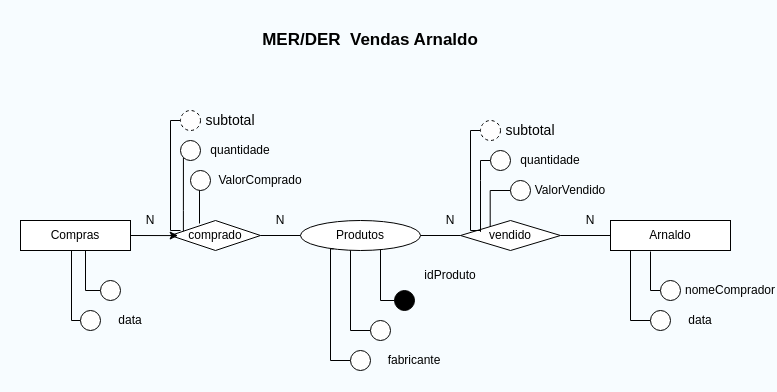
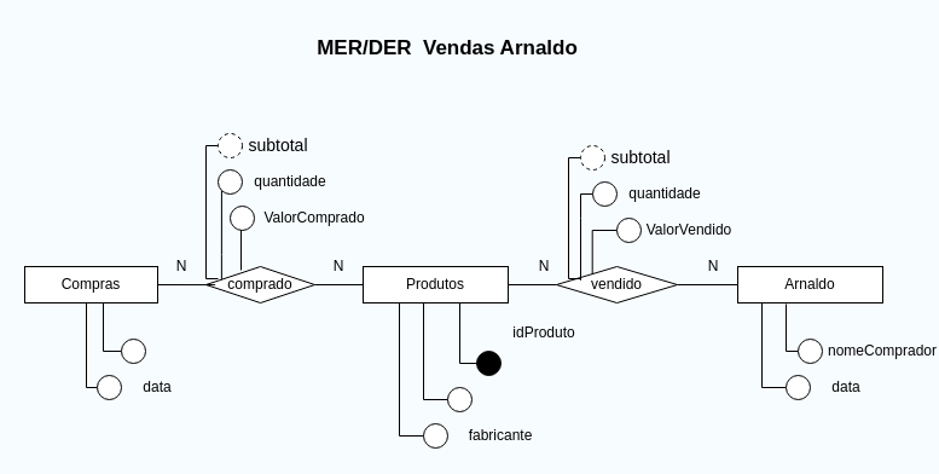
  <mxCell id="0" />
  <mxCell id="1" parent="0" />
  <mxCell id="2" value="Compras" style="rounded=0;whiteSpace=wrap;html=1;" vertex="1" parent="1"><mxGeometry x="20" y="220" width="110" height="30" as="geometry" /></mxCell>
- <mxCell id="3" value="Produtos" style="ellipse;whiteSpace=wrap;html=1;" vertex="1" parent="1"><mxGeometry x="300" y="220" width="120" height="30" as="geometry" /></mxCell>
+ <mxCell id="3" value="Produtos" style="rounded=0;whiteSpace=wrap;html=1;" vertex="1" parent="1"><mxGeometry x="300" y="220" width="120" height="30" as="geometry" /></mxCell>
  <mxCell id="4" value="Arnaldo" style="rounded=0;whiteSpace=wrap;html=1;" vertex="1" parent="1"><mxGeometry x="610" y="220" width="120" height="30" as="geometry" /></mxCell>
  <mxCell id="5" value="vendido" style="rhombus;whiteSpace=wrap;html=1;" vertex="1" parent="1"><mxGeometry x="460" y="220" width="100" height="30" as="geometry" /></mxCell>
  <mxCell id="6" value="comprado" style="rhombus;whiteSpace=wrap;html=1;" vertex="1" parent="1"><mxGeometry x="170" y="220" width="90" height="30" as="geometry" /></mxCell>
- <mxCell id="7" value="" style="endArrow=classic;html=1;exitX=1;exitY=0.5;exitDx=0;exitDy=0;entryX=0.085;entryY=0.503;entryDx=0;entryDy=0;entryPerimeter=0;" edge="1" parent="1" source="2" target="6"><mxGeometry width="50" height="50" relative="1" as="geometry"><mxPoint x="350" y="330" as="sourcePoint" /><mxPoint x="400" y="280" as="targetPoint" /></mxGeometry></mxCell>
+ <mxCell id="7" value="" style="endArrow=none;html=1;exitX=1;exitY=0.5;exitDx=0;exitDy=0;entryX=0.085;entryY=0.503;entryDx=0;entryDy=0;entryPerimeter=0;" edge="1" parent="1" source="2" target="6"><mxGeometry width="50" height="50" relative="1" as="geometry"><mxPoint x="350" y="330" as="sourcePoint" /><mxPoint x="400" y="280" as="targetPoint" /></mxGeometry></mxCell>
  <mxCell id="8" value="" style="endArrow=none;html=1;exitX=1;exitY=0.5;exitDx=0;exitDy=0;entryX=0;entryY=0.5;entryDx=0;entryDy=0;" edge="1" parent="1" source="6" target="3"><mxGeometry width="50" height="50" relative="1" as="geometry"><mxPoint x="350" y="330" as="sourcePoint" /><mxPoint x="400" y="280" as="targetPoint" /></mxGeometry></mxCell>
  <mxCell id="9" value="" style="endArrow=none;html=1;" edge="1" parent="1" source="5" target="3"><mxGeometry width="50" height="50" relative="1" as="geometry"><mxPoint x="350" y="330" as="sourcePoint" /><mxPoint x="400" y="280" as="targetPoint" /></mxGeometry></mxCell>
  <mxCell id="10" value="" style="endArrow=none;html=1;exitX=1;exitY=0.5;exitDx=0;exitDy=0;" edge="1" parent="1" source="5" target="4"><mxGeometry width="50" height="50" relative="1" as="geometry"><mxPoint x="350" y="330" as="sourcePoint" /><mxPoint x="400" y="280" as="targetPoint" /></mxGeometry></mxCell>
  <mxCell id="11" value="N" style="text;html=1;strokeColor=none;fillColor=none;align=center;verticalAlign=middle;whiteSpace=wrap;rounded=0;" vertex="1" parent="1"><mxGeometry x="130" y="210" width="40" height="20" as="geometry" /></mxCell>
  <mxCell id="12" value="N" style="text;html=1;strokeColor=none;fillColor=none;align=center;verticalAlign=middle;whiteSpace=wrap;rounded=0;" vertex="1" parent="1"><mxGeometry x="260" y="210" width="40" height="20" as="geometry" /></mxCell>
  <mxCell id="13" value="N" style="text;html=1;strokeColor=none;fillColor=none;align=center;verticalAlign=middle;whiteSpace=wrap;rounded=0;" vertex="1" parent="1"><mxGeometry x="430" y="210" width="40" height="20" as="geometry" /></mxCell>
  <mxCell id="14" value="N" style="text;html=1;strokeColor=none;fillColor=none;align=center;verticalAlign=middle;whiteSpace=wrap;rounded=0;" vertex="1" parent="1"><mxGeometry x="570" y="210" width="40" height="20" as="geometry" /></mxCell>
  <mxCell id="15" value="MER/DER&amp;nbsp; Vendas Arnaldo" style="text;html=1;strokeColor=none;fillColor=none;align=center;verticalAlign=middle;whiteSpace=wrap;rounded=0;fontStyle=1;fontSize=17;" vertex="1" parent="1"><mxGeometry x="200" y="20" width="340" height="40" as="geometry" /></mxCell>
  <mxCell id="16" style="edgeStyle=orthogonalEdgeStyle;rounded=0;orthogonalLoop=1;jettySize=auto;html=1;exitX=0;exitY=0.5;exitDx=0;exitDy=0;endArrow=none;endFill=0;" edge="1" parent="1" source="17" target="2"><mxGeometry relative="1" as="geometry"><Array as="points"><mxPoint x="85" y="290" /></Array></mxGeometry></mxCell>
  <mxCell id="17" value="" style="ellipse;whiteSpace=wrap;html=1;aspect=fixed;" vertex="1" parent="1"><mxGeometry x="100" y="280" width="20" height="20" as="geometry" /></mxCell>
  <mxCell id="18" style="edgeStyle=orthogonalEdgeStyle;rounded=0;orthogonalLoop=1;jettySize=auto;html=1;exitX=0;exitY=0.5;exitDx=0;exitDy=0;endArrow=none;endFill=0;" edge="1" parent="1" source="19"><mxGeometry relative="1" as="geometry"><mxPoint x="71" y="250" as="targetPoint" /><Array as="points"><mxPoint x="71" y="320" /></Array></mxGeometry></mxCell>
  <mxCell id="19" value="" style="ellipse;whiteSpace=wrap;html=1;aspect=fixed;" vertex="1" parent="1"><mxGeometry x="80" y="310" width="20" height="20" as="geometry" /></mxCell>
  <mxCell id="20" value="data" style="text;html=1;strokeColor=none;fillColor=none;align=center;verticalAlign=middle;whiteSpace=wrap;rounded=0;" vertex="1" parent="1"><mxGeometry x="110" y="310" width="40" height="20" as="geometry" /></mxCell>
  <mxCell id="21" style="edgeStyle=orthogonalEdgeStyle;rounded=0;orthogonalLoop=1;jettySize=auto;html=1;exitX=0.5;exitY=1;exitDx=0;exitDy=0;endArrow=none;endFill=0;" edge="1" parent="1" source="22"><mxGeometry relative="1" as="geometry"><mxPoint x="199" y="223" as="targetPoint" /></mxGeometry></mxCell>
  <mxCell id="22" value="" style="ellipse;whiteSpace=wrap;html=1;aspect=fixed;" vertex="1" parent="1"><mxGeometry x="190" y="170" width="20" height="20" as="geometry" /></mxCell>
  <mxCell id="23" value="ValorComprado" style="text;html=1;strokeColor=none;fillColor=none;align=center;verticalAlign=middle;whiteSpace=wrap;rounded=0;" vertex="1" parent="1"><mxGeometry x="240" y="170" width="40" height="20" as="geometry" /></mxCell>
  <mxCell id="24" style="edgeStyle=orthogonalEdgeStyle;rounded=0;orthogonalLoop=1;jettySize=auto;html=1;entryX=0.297;entryY=0.216;entryDx=0;entryDy=0;entryPerimeter=0;endArrow=none;endFill=0;" edge="1" parent="1" target="5"><mxGeometry relative="1" as="geometry"><mxPoint x="510" y="190" as="sourcePoint" /><Array as="points"><mxPoint x="490" y="190" /></Array></mxGeometry></mxCell>
  <mxCell id="25" value="" style="ellipse;whiteSpace=wrap;html=1;aspect=fixed;" vertex="1" parent="1"><mxGeometry x="510" y="180" width="20" height="20" as="geometry" /></mxCell>
  <mxCell id="26" value="ValorVendido" style="text;html=1;strokeColor=none;fillColor=none;align=center;verticalAlign=middle;whiteSpace=wrap;rounded=0;" vertex="1" parent="1"><mxGeometry x="550" y="180" width="40" height="20" as="geometry" /></mxCell>
  <mxCell id="27" style="edgeStyle=orthogonalEdgeStyle;rounded=0;orthogonalLoop=1;jettySize=auto;html=1;exitX=0;exitY=0.5;exitDx=0;exitDy=0;endArrow=none;endFill=0;" edge="1" parent="1" source="28" target="3"><mxGeometry relative="1" as="geometry"><Array as="points"><mxPoint x="380" y="300" /></Array></mxGeometry></mxCell>
  <mxCell id="28" value="" style="ellipse;whiteSpace=wrap;html=1;aspect=fixed;fillColor=#000000;" vertex="1" parent="1"><mxGeometry x="394" y="290" width="20" height="20" as="geometry" /></mxCell>
  <mxCell id="29" style="edgeStyle=orthogonalEdgeStyle;rounded=0;orthogonalLoop=1;jettySize=auto;html=1;endArrow=none;endFill=0;" edge="1" parent="1" target="3"><mxGeometry relative="1" as="geometry"><mxPoint x="370" y="330" as="sourcePoint" /><Array as="points"><mxPoint x="350" y="330" /></Array></mxGeometry></mxCell>
  <mxCell id="30" style="edgeStyle=orthogonalEdgeStyle;rounded=0;orthogonalLoop=1;jettySize=auto;html=1;exitX=0;exitY=0.5;exitDx=0;exitDy=0;entryX=0.25;entryY=1;entryDx=0;entryDy=0;endArrow=none;endFill=0;" edge="1" parent="1" source="31" target="3"><mxGeometry relative="1" as="geometry"><Array as="points"><mxPoint x="330" y="360" /></Array></mxGeometry></mxCell>
  <mxCell id="31" value="" style="ellipse;whiteSpace=wrap;html=1;aspect=fixed;" vertex="1" parent="1"><mxGeometry x="350" y="350" width="20" height="20" as="geometry" /></mxCell>
  <mxCell id="32" value="" style="ellipse;whiteSpace=wrap;html=1;aspect=fixed;" vertex="1" parent="1"><mxGeometry x="370" y="320" width="20" height="20" as="geometry" /></mxCell>
  <mxCell id="33" value="idProduto" style="text;html=1;strokeColor=none;fillColor=none;align=center;verticalAlign=middle;whiteSpace=wrap;rounded=0;" vertex="1" parent="1"><mxGeometry x="430" y="265" width="40" height="20" as="geometry" /></mxCell>
  <mxCell id="34" style="edgeStyle=orthogonalEdgeStyle;rounded=0;orthogonalLoop=1;jettySize=auto;html=1;exitX=0;exitY=0.5;exitDx=0;exitDy=0;endArrow=none;endFill=0;" edge="1" parent="1" source="35"><mxGeometry relative="1" as="geometry"><mxPoint x="650" y="251" as="targetPoint" /><Array as="points"><mxPoint x="650" y="290" /></Array></mxGeometry></mxCell>
  <mxCell id="35" value="" style="ellipse;whiteSpace=wrap;html=1;aspect=fixed;" vertex="1" parent="1"><mxGeometry x="660" y="280" width="20" height="20" as="geometry" /></mxCell>
  <mxCell id="36" style="edgeStyle=orthogonalEdgeStyle;rounded=0;orthogonalLoop=1;jettySize=auto;html=1;exitX=0;exitY=0.5;exitDx=0;exitDy=0;entryX=0.25;entryY=1;entryDx=0;entryDy=0;endArrow=none;endFill=0;" edge="1" parent="1" source="37" target="4"><mxGeometry relative="1" as="geometry"><Array as="points"><mxPoint x="630" y="320" /><mxPoint x="630" y="250" /></Array></mxGeometry></mxCell>
  <mxCell id="37" value="" style="ellipse;whiteSpace=wrap;html=1;aspect=fixed;" vertex="1" parent="1"><mxGeometry x="650" y="310" width="20" height="20" as="geometry" /></mxCell>
  <mxCell id="38" value="nomeComprador" style="text;html=1;strokeColor=none;fillColor=none;align=center;verticalAlign=middle;whiteSpace=wrap;rounded=0;" vertex="1" parent="1"><mxGeometry x="710" y="280" width="40" height="20" as="geometry" /></mxCell>
  <mxCell id="39" value="data" style="text;html=1;strokeColor=none;fillColor=none;align=center;verticalAlign=middle;whiteSpace=wrap;rounded=0;" vertex="1" parent="1"><mxGeometry x="680" y="310" width="40" height="20" as="geometry" /></mxCell>
  <mxCell id="40" value="fabricante" style="text;html=1;strokeColor=none;fillColor=none;align=center;verticalAlign=middle;whiteSpace=wrap;rounded=0;" vertex="1" parent="1"><mxGeometry x="394" y="350" width="40" height="20" as="geometry" /></mxCell>
  <mxCell id="41" style="edgeStyle=orthogonalEdgeStyle;rounded=0;orthogonalLoop=1;jettySize=auto;html=1;exitX=0;exitY=1;exitDx=0;exitDy=0;endArrow=none;endFill=0;" edge="1" parent="1" source="42" target="6"><mxGeometry relative="1" as="geometry"><Array as="points"><mxPoint x="183" y="210" /><mxPoint x="183" y="210" /></Array></mxGeometry></mxCell>
  <mxCell id="42" value="" style="ellipse;whiteSpace=wrap;html=1;aspect=fixed;fillColor=#FFFFFF;" vertex="1" parent="1"><mxGeometry x="180" y="140" width="20" height="20" as="geometry" /></mxCell>
  <mxCell id="43" value="quantidade" style="text;html=1;strokeColor=none;fillColor=none;align=center;verticalAlign=middle;whiteSpace=wrap;rounded=0;" vertex="1" parent="1"><mxGeometry x="220" y="140" width="40" height="20" as="geometry" /></mxCell>
  <mxCell id="44" style="edgeStyle=orthogonalEdgeStyle;rounded=0;orthogonalLoop=1;jettySize=auto;html=1;exitX=0;exitY=0.5;exitDx=0;exitDy=0;entryX=0.2;entryY=0.378;entryDx=0;entryDy=0;entryPerimeter=0;endArrow=none;endFill=0;fontSize=17;" edge="1" parent="1" source="45" target="5"><mxGeometry relative="1" as="geometry"><Array as="points"><mxPoint x="480" y="180" /><mxPoint x="480" y="180" /></Array></mxGeometry></mxCell>
  <mxCell id="45" value="" style="ellipse;whiteSpace=wrap;html=1;aspect=fixed;fillColor=#FFFFFF;" vertex="1" parent="1"><mxGeometry x="490" y="150" width="20" height="20" as="geometry" /></mxCell>
  <mxCell id="46" value="quantidade" style="text;html=1;strokeColor=none;fillColor=none;align=center;verticalAlign=middle;whiteSpace=wrap;rounded=0;" vertex="1" parent="1"><mxGeometry x="530" y="150" width="40" height="20" as="geometry" /></mxCell>
  <mxCell id="47" style="edgeStyle=orthogonalEdgeStyle;rounded=0;orthogonalLoop=1;jettySize=auto;html=1;exitX=0;exitY=0.5;exitDx=0;exitDy=0;endArrow=none;endFill=0;fontSize=14;" edge="1" parent="1" source="48"><mxGeometry relative="1" as="geometry"><mxPoint x="180" y="230" as="targetPoint" /><Array as="points"><mxPoint x="170" y="120" /><mxPoint x="170" y="230" /></Array></mxGeometry></mxCell>
  <mxCell id="48" value="" style="ellipse;whiteSpace=wrap;html=1;aspect=fixed;fillColor=#FFFFFF;fontSize=17;dashed=1;" vertex="1" parent="1"><mxGeometry x="180" y="110" width="20" height="20" as="geometry" /></mxCell>
  <mxCell id="49" style="edgeStyle=orthogonalEdgeStyle;rounded=0;orthogonalLoop=1;jettySize=auto;html=1;exitX=0;exitY=0.5;exitDx=0;exitDy=0;endArrow=none;endFill=0;fontSize=17;" edge="1" parent="1" source="50"><mxGeometry relative="1" as="geometry"><mxPoint x="480" y="230" as="targetPoint" /><Array as="points"><mxPoint x="470" y="130" /><mxPoint x="470" y="230" /></Array></mxGeometry></mxCell>
  <mxCell id="50" value="" style="ellipse;whiteSpace=wrap;html=1;aspect=fixed;fillColor=#FFFFFF;fontSize=17;dashed=1;" vertex="1" parent="1"><mxGeometry x="480" y="120" width="20" height="20" as="geometry" /></mxCell>
  <mxCell id="51" value="subtotal" style="text;html=1;strokeColor=none;fillColor=none;align=center;verticalAlign=middle;whiteSpace=wrap;rounded=0;dashed=1;fontSize=14;" vertex="1" parent="1"><mxGeometry x="510" y="120" width="40" height="20" as="geometry" /></mxCell>
  <mxCell id="52" value="subtotal" style="text;html=1;strokeColor=none;fillColor=none;align=center;verticalAlign=middle;whiteSpace=wrap;rounded=0;dashed=1;fontSize=14;" vertex="1" parent="1"><mxGeometry x="210" y="110" width="40" height="20" as="geometry" /></mxCell>
